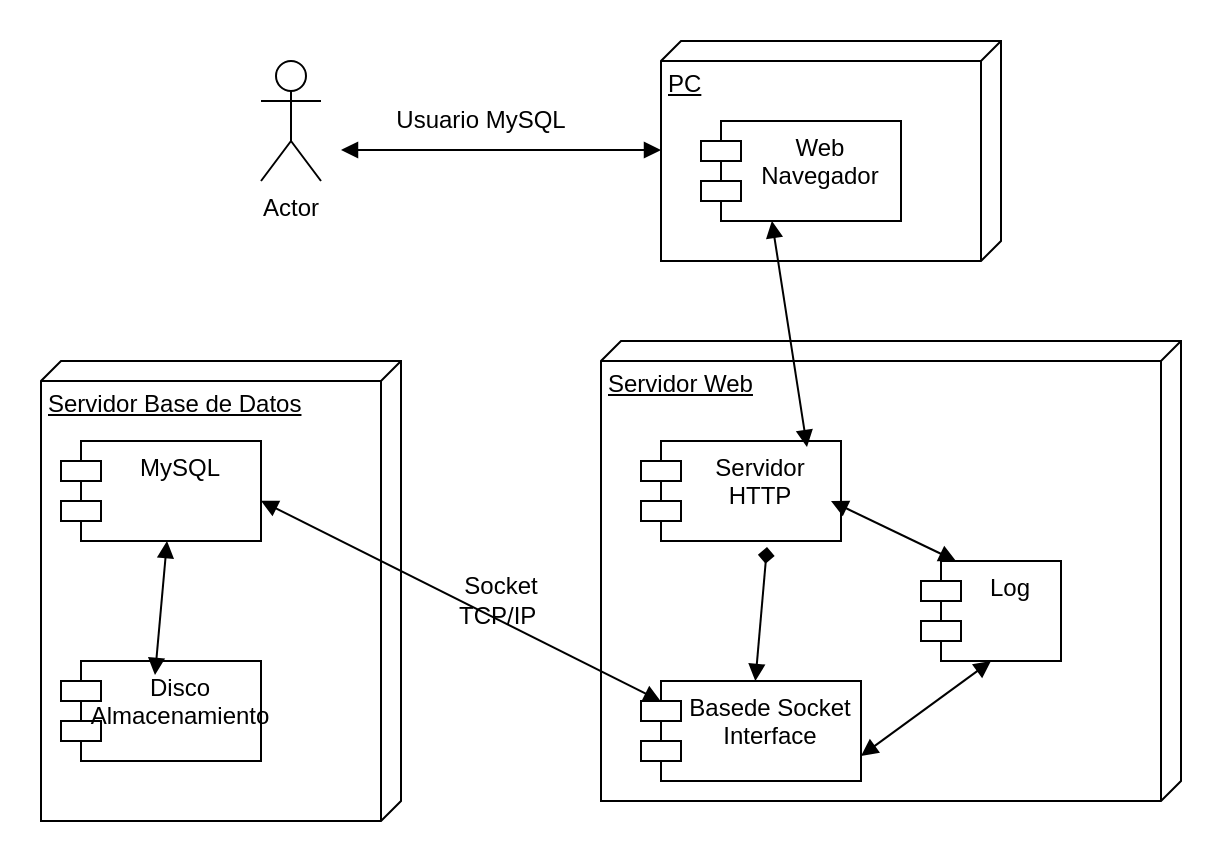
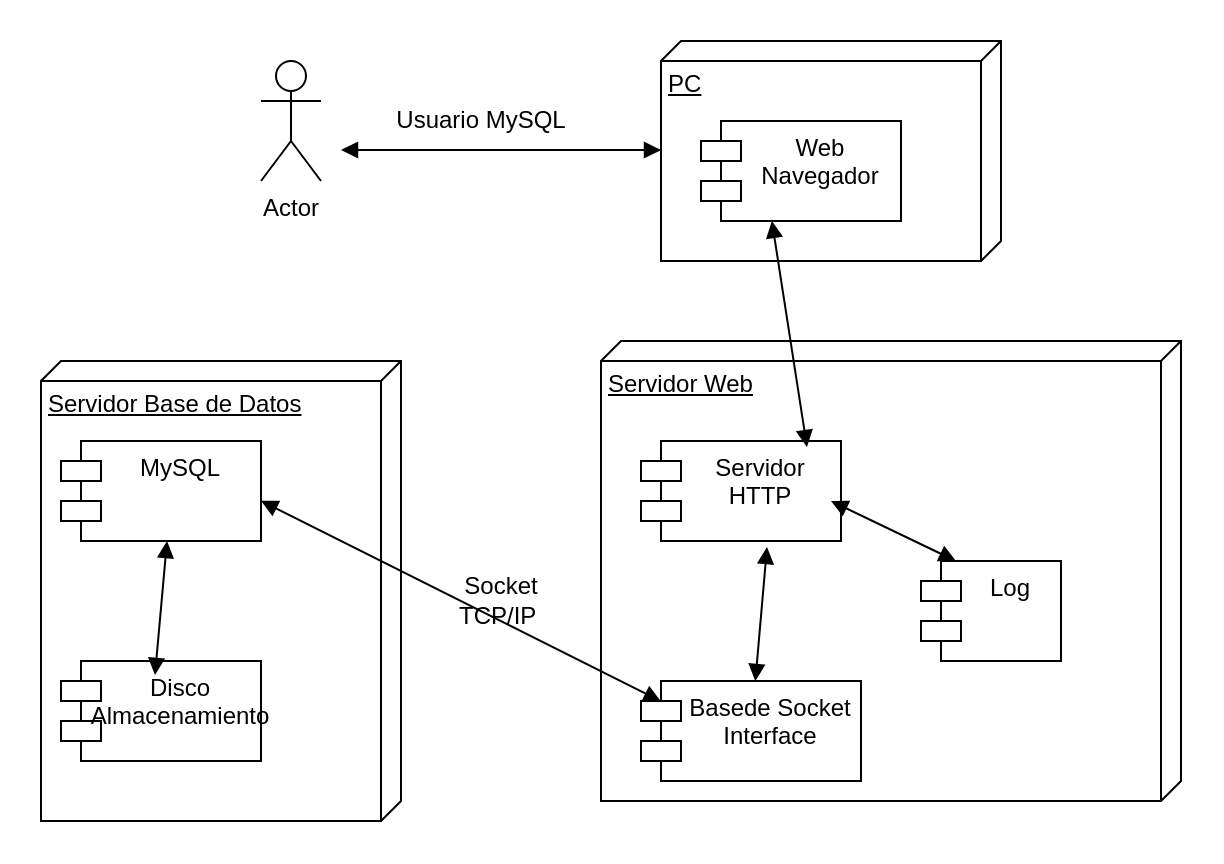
  <mxCell id="0" />
  <mxCell id="1" parent="0" />
  <mxCell id="2" value="Servidor Web" style="verticalAlign=top;align=left;spacingTop=8;spacingLeft=2;spacingRight=12;shape=cube;size=10;direction=south;fontStyle=4;html=1;whiteSpace=wrap;" vertex="1" parent="1"><mxGeometry x="300" y="170" width="290" height="230" as="geometry" /></mxCell>
  <mxCell id="3" value="PC" style="verticalAlign=top;align=left;spacingTop=8;spacingLeft=2;spacingRight=12;shape=cube;size=10;direction=south;fontStyle=4;html=1;whiteSpace=wrap;" vertex="1" parent="1"><mxGeometry x="330" y="20" width="170" height="110" as="geometry" /></mxCell>
  <mxCell id="4" value="Web Navegador" style="shape=module;align=left;spacingLeft=20;align=center;verticalAlign=top;whiteSpace=wrap;html=1;" vertex="1" parent="1"><mxGeometry x="350" y="60" width="100" height="50" as="geometry" /></mxCell>
  <mxCell id="5" value="Actor" style="shape=umlActor;verticalLabelPosition=bottom;verticalAlign=top;html=1;" vertex="1" parent="1"><mxGeometry x="130" y="30" width="30" height="60" as="geometry" /></mxCell>
  <mxCell id="6" value="Servidor HTTP" style="shape=module;align=left;spacingLeft=20;align=center;verticalAlign=top;whiteSpace=wrap;html=1;" vertex="1" parent="1"><mxGeometry x="320" y="220" width="100" height="50" as="geometry" /></mxCell>
  <mxCell id="7" value="Log" style="shape=module;align=left;spacingLeft=20;align=center;verticalAlign=top;whiteSpace=wrap;html=1;" vertex="1" parent="1"><mxGeometry x="460" y="280" width="70" height="50" as="geometry" /></mxCell>
  <mxCell id="8" value="Basede Socket&lt;div&gt;Interface&lt;/div&gt;" style="shape=module;align=left;spacingLeft=20;align=center;verticalAlign=top;whiteSpace=wrap;html=1;" vertex="1" parent="1"><mxGeometry x="320" y="340" width="110" height="50" as="geometry" /></mxCell>
  <mxCell id="9" value="Servidor Base de Datos" style="verticalAlign=top;align=left;spacingTop=8;spacingLeft=2;spacingRight=12;shape=cube;size=10;direction=south;fontStyle=4;html=1;whiteSpace=wrap;" vertex="1" parent="1"><mxGeometry x="20" y="180" width="180" height="230" as="geometry" /></mxCell>
  <mxCell id="10" value="MySQL" style="shape=module;align=left;spacingLeft=20;align=center;verticalAlign=top;whiteSpace=wrap;html=1;" vertex="1" parent="1"><mxGeometry x="30" y="220" width="100" height="50" as="geometry" /></mxCell>
  <mxCell id="11" value="Disco&lt;div&gt;Almacenamiento&lt;/div&gt;" style="shape=module;align=left;spacingLeft=20;align=center;verticalAlign=top;whiteSpace=wrap;html=1;" vertex="1" parent="1"><mxGeometry x="30" y="330" width="100" height="50" as="geometry" /></mxCell>
  <mxCell id="12" value="" style="endArrow=block;startArrow=block;endFill=1;startFill=1;html=1;rounded=0;" edge="1" parent="1"><mxGeometry width="160" relative="1" as="geometry"><mxPoint x="170" y="74.5" as="sourcePoint" /><mxPoint x="330" y="74.5" as="targetPoint" /></mxGeometry></mxCell>
  <mxCell id="13" value="" style="endArrow=block;startArrow=block;endFill=1;startFill=1;html=1;rounded=0;entryX=0.25;entryY=0;entryDx=0;entryDy=0;" edge="1" parent="1" target="7"><mxGeometry width="160" relative="1" as="geometry"><mxPoint x="415" y="250" as="sourcePoint" /><mxPoint x="575" y="250" as="targetPoint" /></mxGeometry></mxCell>
- <mxCell id="14" value="" style="endArrow=block;startArrow=block;endFill=1;startFill=1;html=1;rounded=0;entryX=0.5;entryY=1;entryDx=0;entryDy=0;exitX=1;exitY=0.75;exitDx=0;exitDy=0;" edge="1" parent="1" source="8" target="7"><mxGeometry width="160" relative="1" as="geometry"><mxPoint x="450" y="310" as="sourcePoint" /><mxPoint x="513" y="340" as="targetPoint" /></mxGeometry></mxCell>
- <mxCell id="15" value="" style="endArrow=diamond;startArrow=block;endFill=1;startFill=1;html=1;rounded=0;entryX=0.63;entryY=1.06;entryDx=0;entryDy=0;entryPerimeter=0;" edge="1" parent="1" source="8" target="6"><mxGeometry width="160" relative="1" as="geometry"><mxPoint x="333.5" y="320.556" as="sourcePoint" /><mxPoint x="406.5" y="280" as="targetPoint" /></mxGeometry></mxCell>
+ <mxCell id="15" value="" style="endArrow=block;startArrow=block;endFill=1;startFill=1;html=1;rounded=0;entryX=0.63;entryY=1.06;entryDx=0;entryDy=0;entryPerimeter=0;" edge="1" parent="1" source="8" target="6"><mxGeometry width="160" relative="1" as="geometry"><mxPoint x="333.5" y="320.556" as="sourcePoint" /><mxPoint x="406.5" y="280" as="targetPoint" /></mxGeometry></mxCell>
  <mxCell id="16" value="" style="endArrow=block;startArrow=block;endFill=1;startFill=1;html=1;rounded=0;exitX=0.304;exitY=0.389;exitDx=0;exitDy=0;exitPerimeter=0;entryX=0.783;entryY=0.897;entryDx=0;entryDy=0;entryPerimeter=0;" edge="1" parent="1" source="9" target="2"><mxGeometry width="160" relative="1" as="geometry"><mxPoint x="144" y="310" as="sourcePoint" /><mxPoint x="304" y="310" as="targetPoint" /></mxGeometry></mxCell>
  <mxCell id="17" value="" style="endArrow=block;startArrow=block;endFill=1;startFill=1;html=1;rounded=0;entryX=0.63;entryY=1.06;entryDx=0;entryDy=0;entryPerimeter=0;" edge="1" parent="1"><mxGeometry width="160" relative="1" as="geometry"><mxPoint x="77" y="337" as="sourcePoint" /><mxPoint x="83" y="270" as="targetPoint" /></mxGeometry></mxCell>
  <mxCell id="18" value="" style="endArrow=block;startArrow=block;endFill=1;startFill=1;html=1;rounded=0;exitX=0.304;exitY=0.389;exitDx=0;exitDy=0;exitPerimeter=0;entryX=0.83;entryY=0.06;entryDx=0;entryDy=0;entryPerimeter=0;" edge="1" parent="1" target="6"><mxGeometry width="160" relative="1" as="geometry"><mxPoint x="385.43" y="110" as="sourcePoint" /><mxPoint x="414.573" y="170" as="targetPoint" /></mxGeometry></mxCell>
  <mxCell id="19" value="Usuario MySQL" style="text;html=1;align=center;verticalAlign=middle;resizable=0;points=[];autosize=1;strokeColor=none;fillColor=none;" vertex="1" parent="1"><mxGeometry x="185" y="45" width="110" height="30" as="geometry" /></mxCell>
  <mxCell id="20" value="Socket&lt;div&gt;TCP/IP&amp;nbsp;&lt;/div&gt;" style="text;html=1;align=center;verticalAlign=middle;resizable=0;points=[];autosize=1;strokeColor=none;fillColor=none;" vertex="1" parent="1"><mxGeometry x="215" y="280" width="70" height="40" as="geometry" /></mxCell>
